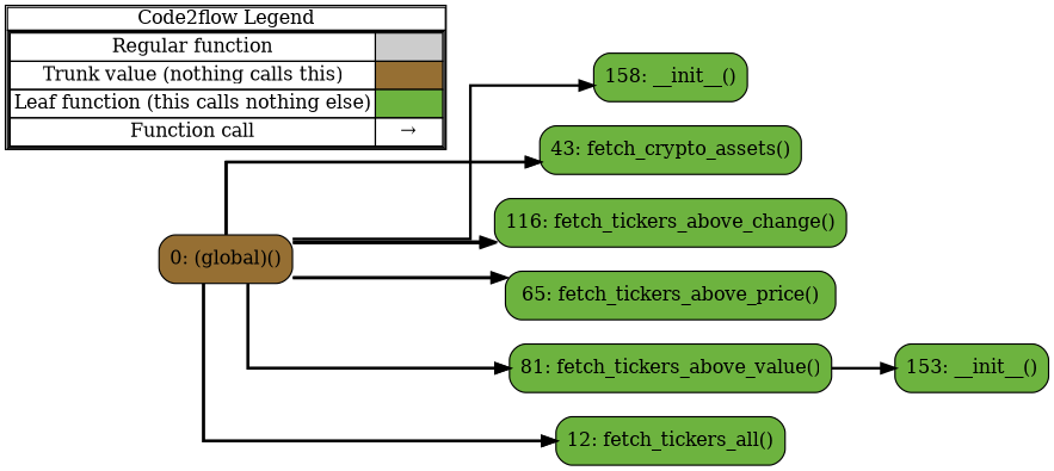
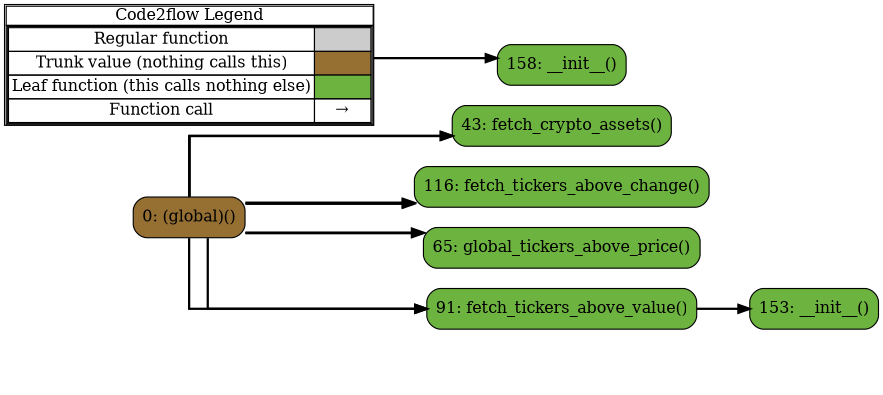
  digraph {
    concentrate=true
    rankdir=LR
    splines=ortho
    node [shape=rect fillcolor="#6db33f" style="rounded,filled"]
    edge [color="#000000" penwidth=2]
    n1 [label=<         <table cellspacing="0" cellpadding="0" border="1"><tr><td>Code2flow Legend</td></tr><tr><td>         <table cellspacing="0">         <tr><td>Regular function</td><td width="50px" bgcolor='#cccccc'></td></tr>         <tr><td>Trunk value (nothing calls this)</td><td bgcolor='#966F33'></td></tr>         <tr><td>Leaf function (this calls nothing else)</td><td bgcolor='#6db33f'></td></tr>         <tr><td>Function call</td><td><font color='black'>&#8594;</font></td></tr>         </table></td></tr></table>         > margin=0 shape=none fillcolor="" style=""]
    n2 [label="43: fetch_crypto_assets()"]
    n3 [label="116: fetch_tickers_above_change()"]
-   n4 [label="65: fetch_tickers_above_price()"]
-   n5 [label="81: fetch_tickers_above_value()"]
-   n6 [label="12: fetch_tickers_all()"]
+   n4 [label="65: global_tickers_above_price()"]
+   n5 [label="91: fetch_tickers_above_value()"]
    n7 [label="153: __init__()"]
    n8 [label="158: __init__()"]
    n9 [fillcolor="#966F33" label="0: (global)()"]
    subgraph sub_1 {
      label=legend
      rank=min
      n1
    }
    subgraph sub_2 {
      label="File: TickerDataFetcher"
      style=dotted
      n9
      subgraph sub_3 {
        label="Class: BinanceTicker"
        style=dotted
        n2
        n3
        n4
        n5
-       n6
      }
      subgraph sub_4 {
        label="Class: SpotTickers"
        style=dotted
        n7
      }
      subgraph sub_5 {
        label="Class: FuturesTickers"
        style=dotted
        n8
      }
    }
    n5 -> n7
    n9 -> n2
    n9 -> n2
    n9 -> n3
    n9 -> n3
    n9 -> n4
    n9 -> n4
    n9 -> n5
    n9 -> n5
-   n9 -> n6
-   n9 -> n6
-   n9 -> n8
+   n1 -> n8
  }
